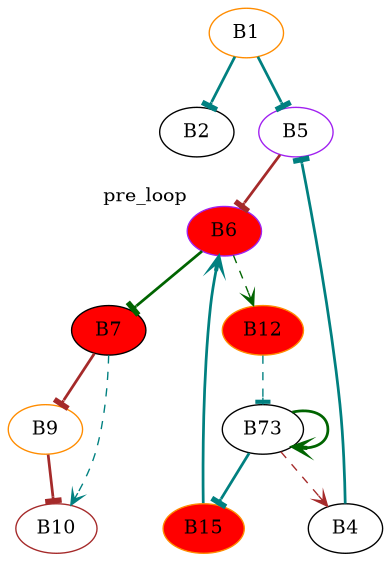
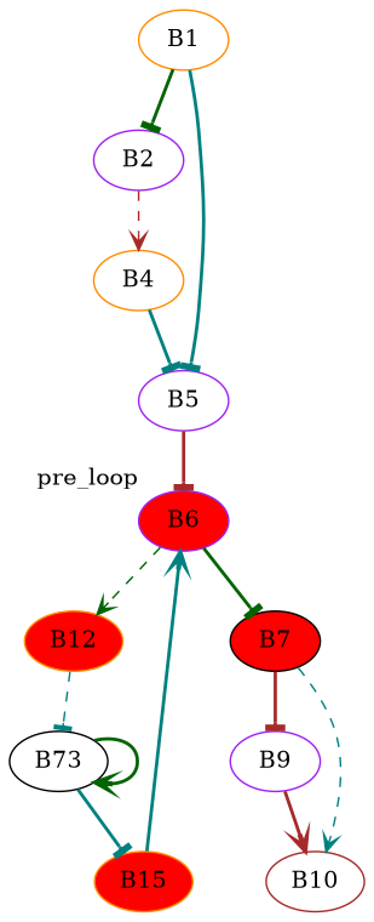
  strict digraph {
    node [color=darkorange]
    edge [arrowhead=tee color=teal style=bold]
    B1 [entry=true]
-   B2 [color=black]
+   B2 [color=purple]
    B5 [color=purple]
-   B4 [color=black]
+   B4
    B6 [color=purple fillcolor=red style=filled xlabel=pre_loop]
    B12 [fillcolor=red style=filled]
    B7 [color=black fillcolor=red style=filled]
    n8 [color=black label=B73]
-   B9
+   B9 [color=purple]
    B10 [color=brown]
    B15 [fillcolor=red style=filled]
-   B1 -> B2 [cond=true]
+   B1 -> B2 [color=darkgreen cond=true]
    B1 -> B5 [cond=false]
-   n8 -> B4 [arrowhead=vee color=brown cond=false style=dashed]
+   B2 -> B4 [arrowhead=vee color=brown cond=false style=dashed]
    B5 -> B6 [color=brown]
    B4 -> B5
    B6 -> B12 [arrowhead=vee color=darkgreen cond=true style=dashed]
    B6 -> B7 [color=darkgreen cond=false]
    B12 -> n8 [style=dashed]
    B7 -> B9 [color=brown cond=true]
    B7 -> B10 [arrowhead=vee cond=false style=dashed]
    n8 -> n8 [arrowhead=vee color=darkgreen cond=true]
    n8 -> B15 [cond=false]
-   B9 -> B10 [color=brown]
+   B9 -> B10 [arrowhead=vee color=brown]
    B15 -> B6 [arrowhead=vee]
  }
